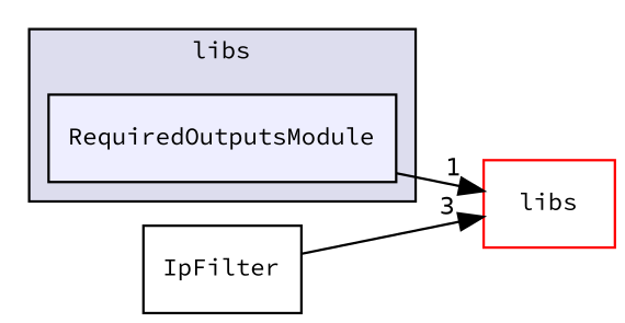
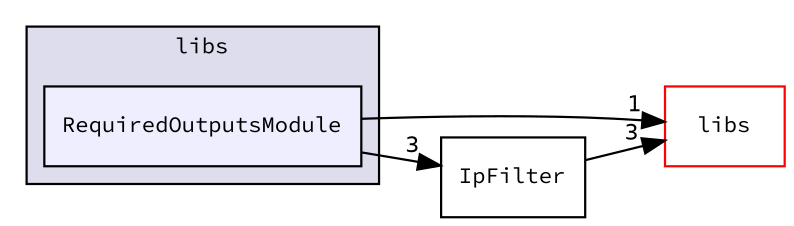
  digraph {
    compound=true
    fontname="Source Code Pro"
    rankdir=LR
    node [fontname="Source Code Pro" fontsize=10 shape=box style=filled]
    edge [fontname="Source Code Pro" headlabel=3 labeldistance=1.5 labelfontname=Helvetica labelfontsize=10]
    n1 [fillcolor="#eeeeff" label=RequiredOutputsModule pencolor=black]
    n2 [color=red fillcolor=white label=libs]
    n3 [label=IpFilter style=""]
    subgraph cluster_1 {
      bgcolor="#ddddee"
      fontsize=10
      label=libs
      pencolor=black
      n1
    }
    n1 -> n2 [headlabel=1]
+   n1 -> n3
    n3 -> n2
  }
